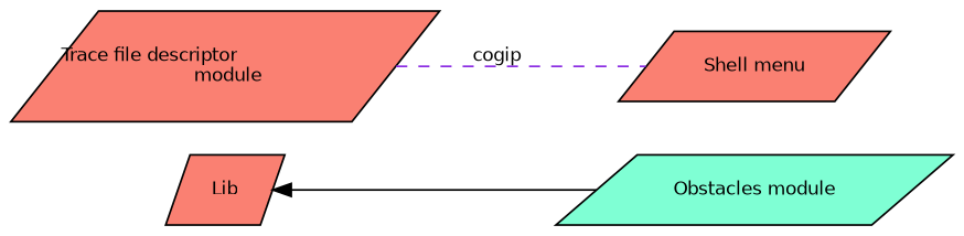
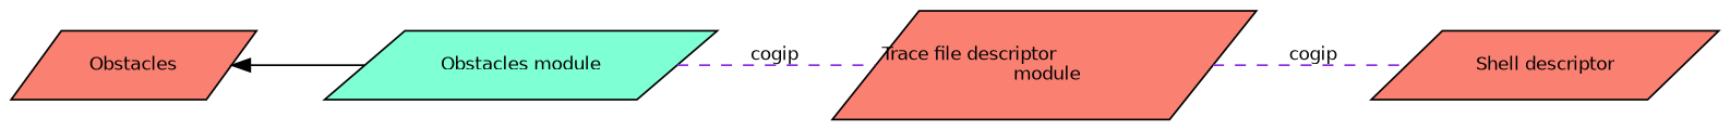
  digraph {
    rankdir=LR
    node [color=black fillcolor=salmon fontname=Helvetica fontsize=10 shape=parallelogram style=filled]
    edge [dir=none fontname=Helvetica fontsize=10 labelfontname=Helvetica labelfontsize=10 shape=plaintext style=dashed color=blueviolet]
-   n1 [height=0.2 label=Lib width=0.4]
+   n1 [height=0.2 label=Obstacles width=0.4]
    n2 [fillcolor=aquamarine fontcolor=black height=0.2 label="Obstacles module" width=0.4]
    n3 [height=0.2 label="Trace file descriptor\l module" width=0.4]
-   n4 [height=0.2 label="Shell menu" width=0.4]
+   n4 [height=0.2 label="Shell descriptor" width=0.4]
    n1 -> n2 [dir=back style=solid color=""]
+   n2 -> n3 [label=cogip]
    n3 -> n4 [label=cogip]
  }
